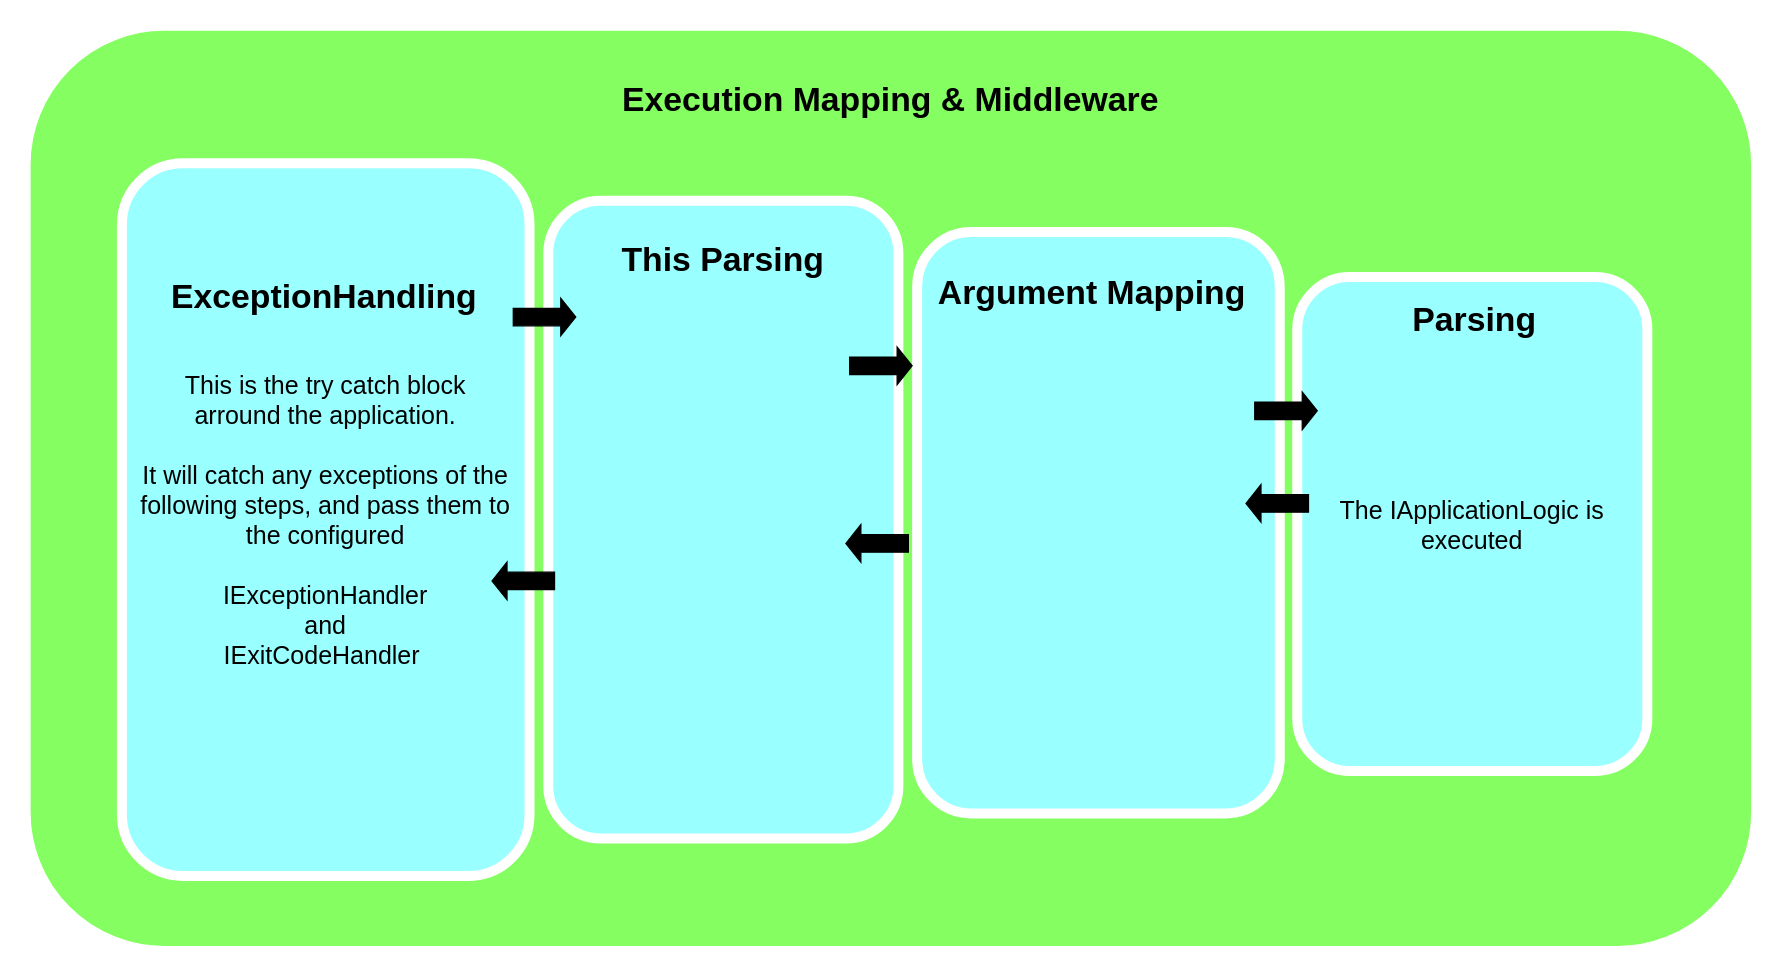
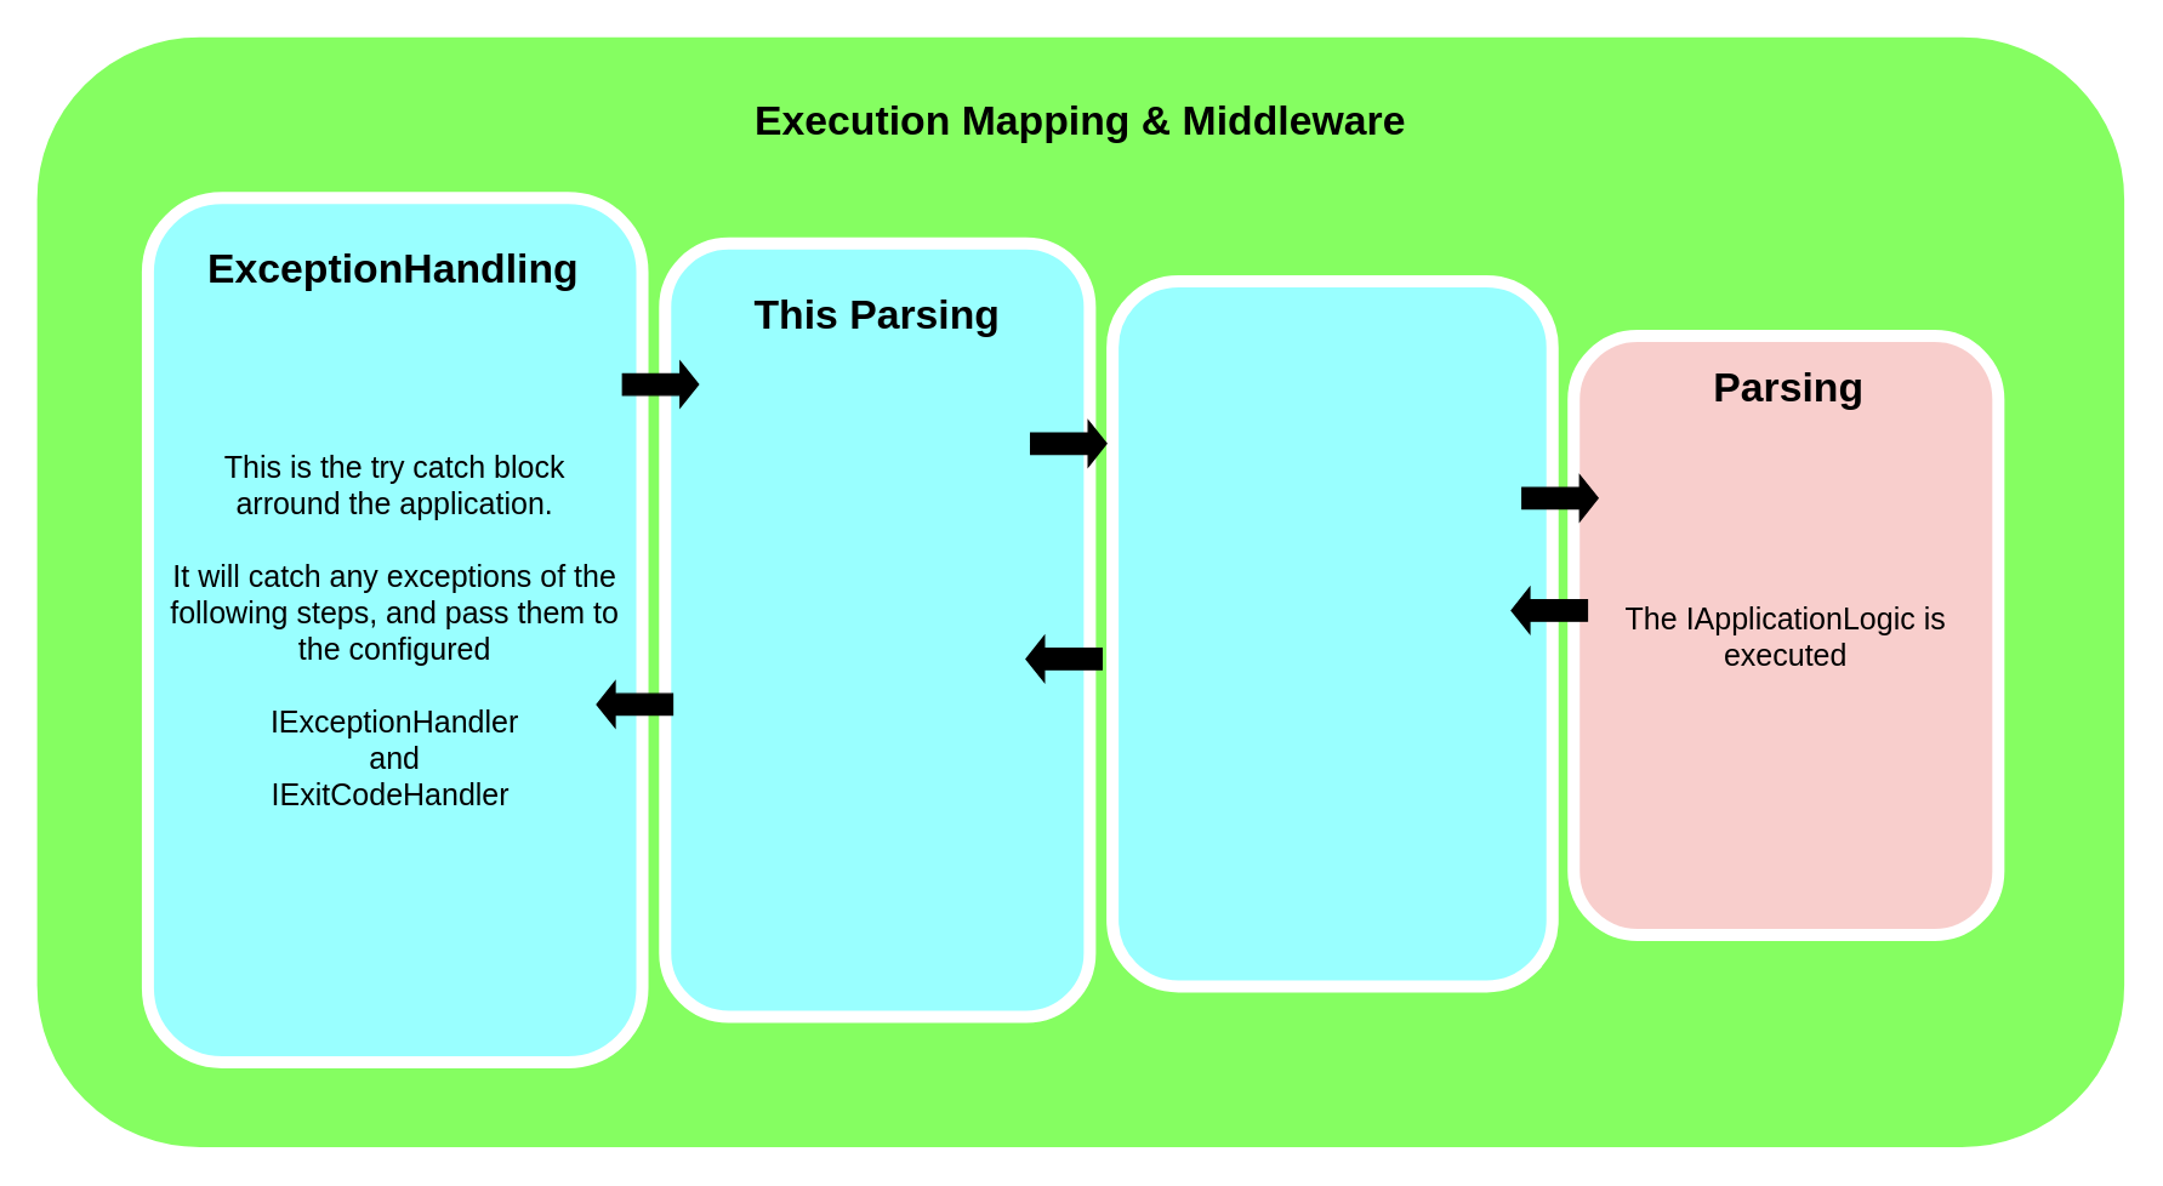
  <mxCell id="0" />
  <mxCell id="1" parent="0" />
  <mxCell id="2" value="" style="whiteSpace=wrap;html=1;rounded=1;shadow=0;strokeWidth=8;fontSize=20;align=center;fillColor=#85FE61;strokeColor=#FFFFFF;" parent="1" vertex="1"><mxGeometry x="20" y="20" width="1384" height="740" as="geometry" /></mxCell>
  <mxCell id="3" value="This is the try catch block&lt;br&gt;arround the application.&lt;br&gt;&lt;br&gt;It will catch any exceptions of the following steps, and pass them to the configured&lt;br&gt;&lt;br&gt;IExceptionHandler&lt;br&gt;and&lt;br&gt;IExitCodeHandler&amp;nbsp;" style="whiteSpace=wrap;html=1;rounded=1;shadow=0;strokeWidth=8;fontSize=20;align=center;fillColor=#99FFFF;strokeColor=#FFFFFF;" parent="1" vertex="1"><mxGeometry x="97" y="130" width="326" height="570" as="geometry" /></mxCell>
- <mxCell id="4" value="ExceptionHandling" style="text;html=1;strokeColor=none;fillColor=none;align=center;verticalAlign=middle;whiteSpace=wrap;rounded=0;shadow=0;fontSize=27;fontColor=#000000;fontStyle=1" parent="1" vertex="1"><mxGeometry x="119" y="207" width="280" height="60" as="geometry" /></mxCell>
+ <mxCell id="4" value="ExceptionHandling" style="text;html=1;strokeColor=none;fillColor=none;align=center;verticalAlign=middle;whiteSpace=wrap;rounded=0;shadow=0;fontSize=27;fontColor=#000000;fontStyle=1" parent="1" vertex="1"><mxGeometry x="119" y="147" width="280" height="60" as="geometry" /></mxCell>
  <mxCell id="5" value="" style="whiteSpace=wrap;html=1;rounded=1;shadow=0;strokeWidth=8;fontSize=20;align=center;fillColor=#99FFFF;strokeColor=#FFFFFF;" parent="1" vertex="1"><mxGeometry x="438" y="160" width="280" height="510" as="geometry" /></mxCell>
  <mxCell id="6" value="This Parsing" style="text;html=1;strokeColor=none;fillColor=none;align=center;verticalAlign=middle;whiteSpace=wrap;rounded=0;shadow=0;fontSize=27;fontColor=#000000;fontStyle=1" parent="1" vertex="1"><mxGeometry x="438" y="178" width="280" height="60" as="geometry" /></mxCell>
  <mxCell id="7" value="" style="whiteSpace=wrap;html=1;rounded=1;shadow=0;strokeWidth=8;fontSize=20;align=center;fillColor=#99FFFF;strokeColor=#FFFFFF;" parent="1" vertex="1"><mxGeometry x="733" y="185" width="290" height="465" as="geometry" /></mxCell>
- <mxCell id="8" value="Argument Mapping" style="text;html=1;strokeColor=none;fillColor=none;align=center;verticalAlign=middle;whiteSpace=wrap;rounded=0;shadow=0;fontSize=27;fontColor=#000000;fontStyle=1" parent="1" vertex="1"><mxGeometry x="733" y="204" width="280" height="60" as="geometry" /></mxCell>
- <mxCell id="9" value="The IApplicationLogic is executed" style="whiteSpace=wrap;html=1;rounded=1;shadow=0;strokeWidth=8;fontSize=20;align=center;fillColor=#99FFFF;strokeColor=#FFFFFF;" parent="1" vertex="1"><mxGeometry x="1037" y="221" width="280" height="395" as="geometry" /></mxCell>
+ <mxCell id="9" value="The IApplicationLogic is executed" style="whiteSpace=wrap;html=1;rounded=1;shadow=0;strokeWidth=8;fontSize=20;align=center;fillColor=#f8cecc;strokeColor=#FFFFFF;" parent="1" vertex="1"><mxGeometry x="1037" y="221" width="280" height="395" as="geometry" /></mxCell>
  <mxCell id="10" value="Parsing" style="text;html=1;strokeColor=none;fillColor=none;align=center;verticalAlign=middle;whiteSpace=wrap;rounded=0;shadow=0;fontSize=27;fontColor=#000000;fontStyle=1" parent="1" vertex="1"><mxGeometry x="1039" y="226" width="280" height="60" as="geometry" /></mxCell>
  <mxCell id="11" value="Execution Mapping &amp;amp; Middleware" style="text;html=1;strokeColor=none;fillColor=none;align=center;verticalAlign=middle;whiteSpace=wrap;rounded=0;shadow=0;fontSize=27;fontColor=#000000;fontStyle=1" parent="1" vertex="1"><mxGeometry x="107" y="50" width="1210" height="60" as="geometry" /></mxCell>
  <mxCell id="12" value="" style="shape=singleArrow;whiteSpace=wrap;html=1;rounded=0;shadow=0;fontFamily=Helvetica;fontSize=27;fontColor=#000000;fillColor=#000000;gradientColor=none;arrowWidth=0.467;arrowSize=0.24;" parent="1" vertex="1"><mxGeometry x="410" y="238" width="50" height="30" as="geometry" /></mxCell>
  <mxCell id="13" value="" style="shape=singleArrow;whiteSpace=wrap;html=1;rounded=0;shadow=0;fontFamily=Helvetica;fontSize=27;fontColor=#000000;fillColor=#000000;gradientColor=none;arrowWidth=0.467;arrowSize=0.24;" parent="1" vertex="1"><mxGeometry x="679" y="277" width="50" height="30" as="geometry" /></mxCell>
  <mxCell id="14" value="" style="shape=singleArrow;whiteSpace=wrap;html=1;rounded=0;shadow=0;fontFamily=Helvetica;fontSize=27;fontColor=#000000;fillColor=#000000;gradientColor=none;arrowWidth=0.467;arrowSize=0.24;" parent="1" vertex="1"><mxGeometry x="1003" y="313" width="50" height="30" as="geometry" /></mxCell>
  <mxCell id="15" value="" style="shape=singleArrow;whiteSpace=wrap;html=1;rounded=0;shadow=0;fontFamily=Helvetica;fontSize=27;fontColor=#000000;fillColor=#000000;gradientColor=none;arrowWidth=0.467;arrowSize=0.24;rotation=-180;" parent="1" vertex="1"><mxGeometry x="996" y="387" width="50" height="30" as="geometry" /></mxCell>
  <mxCell id="16" value="" style="shape=singleArrow;whiteSpace=wrap;html=1;rounded=0;shadow=0;fontFamily=Helvetica;fontSize=27;fontColor=#000000;fillColor=#000000;gradientColor=none;arrowWidth=0.467;arrowSize=0.24;rotation=-180;" parent="1" vertex="1"><mxGeometry x="676" y="419" width="50" height="30" as="geometry" /></mxCell>
  <mxCell id="17" value="" style="shape=singleArrow;whiteSpace=wrap;html=1;rounded=0;shadow=0;fontFamily=Helvetica;fontSize=27;fontColor=#000000;fillColor=#000000;gradientColor=none;arrowWidth=0.467;arrowSize=0.24;rotation=-180;" parent="1" vertex="1"><mxGeometry x="393" y="449" width="50" height="30" as="geometry" /></mxCell>
